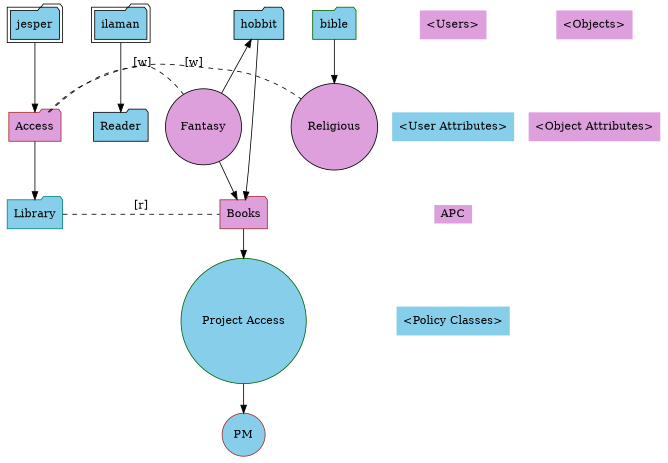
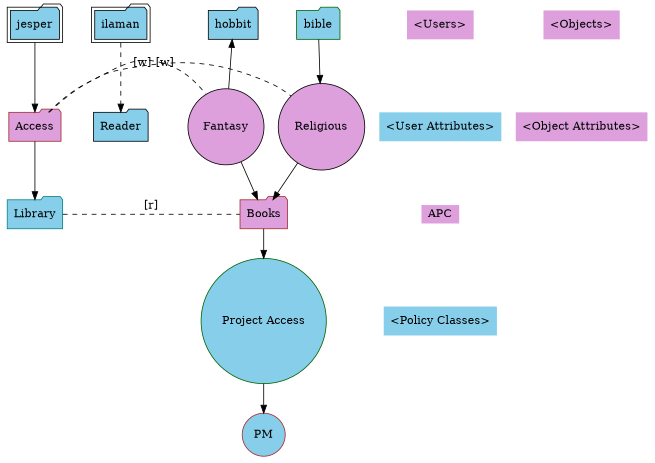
  strict digraph {
    node [color=black fillcolor=skyblue shape=folder style=filled]
    jesper [peripheries=2]
    ilaman [peripheries=2]
    hobbit
    bible [color=darkgreen]
    n5 [color=brown fillcolor=plum label=Access]
    Reader
    Fantasy [fillcolor=plum shape=circle]
    Religious [fillcolor=plum shape=circle]
    Library [color=teal]
    Books [color=brown fillcolor=plum]
    "Project Access" [color=darkgreen shape=circle sides=5]
    PM [color=brown shape=circle]
    APC [fillcolor=plum height=0 shape=none width=0]
    "<Policy Classes>" [shape=none]
    "<Users>" [color=darkgreen fillcolor=plum shape=none]
    "<User Attributes>" [color=brown shape=none]
    "<Objects>" [color=brown fillcolor=plum shape=none]
    "<Object Attributes>" [color=darkgreen fillcolor=plum shape=none]
    subgraph sub_1 {
      rank=same
      jesper
      ilaman
      hobbit
      bible
    }
    subgraph sub_2 {
      rank=same
      n5
      Reader
      Fantasy
      Religious
    }
    subgraph sub_3 {
      rank=same
      Library
      Books
    }
    subgraph sub_4 {
      subgraph sub_5 {
        jesper
        ilaman
      }
      subgraph sub_6 {
        n5
        Reader
        Library
      }
    }
    subgraph sub_7 {
      subgraph sub_8 {
        hobbit
        bible
      }
      subgraph sub_9 {
        Fantasy
        Religious
        Books
      }
    }
    subgraph sub_10 {
      "Project Access"
    }
    jesper -> ilaman [style=invis]
    jesper -> n5
-   ilaman -> Reader
+   ilaman -> Reader [style=dashed]
    hobbit -> bible [style=invis]
    bible -> Religious
    n5 -> Fantasy [arrowhead=none constraint=false label="[w]" style=dashed]
    n5 -> Religious [arrowhead=none constraint=false label="[w]" style=dashed]
    n5 -> Library
    Fantasy -> hobbit
    Fantasy -> Books
-   hobbit -> Books
+   Religious -> Books
    Library -> Books [arrowhead=none constraint=false label="[r]" style=dashed]
    Books -> "Project Access"
    "Project Access" -> PM
    APC -> "<Policy Classes>" [arrowhead=none style=invis]
    "<Users>" -> "<User Attributes>" [arrowhead=none style=invis]
    "<User Attributes>" -> APC [arrowhead=none style=invis]
    "<Objects>" -> "<Object Attributes>" [arrowhead=none style=invis]
  }
